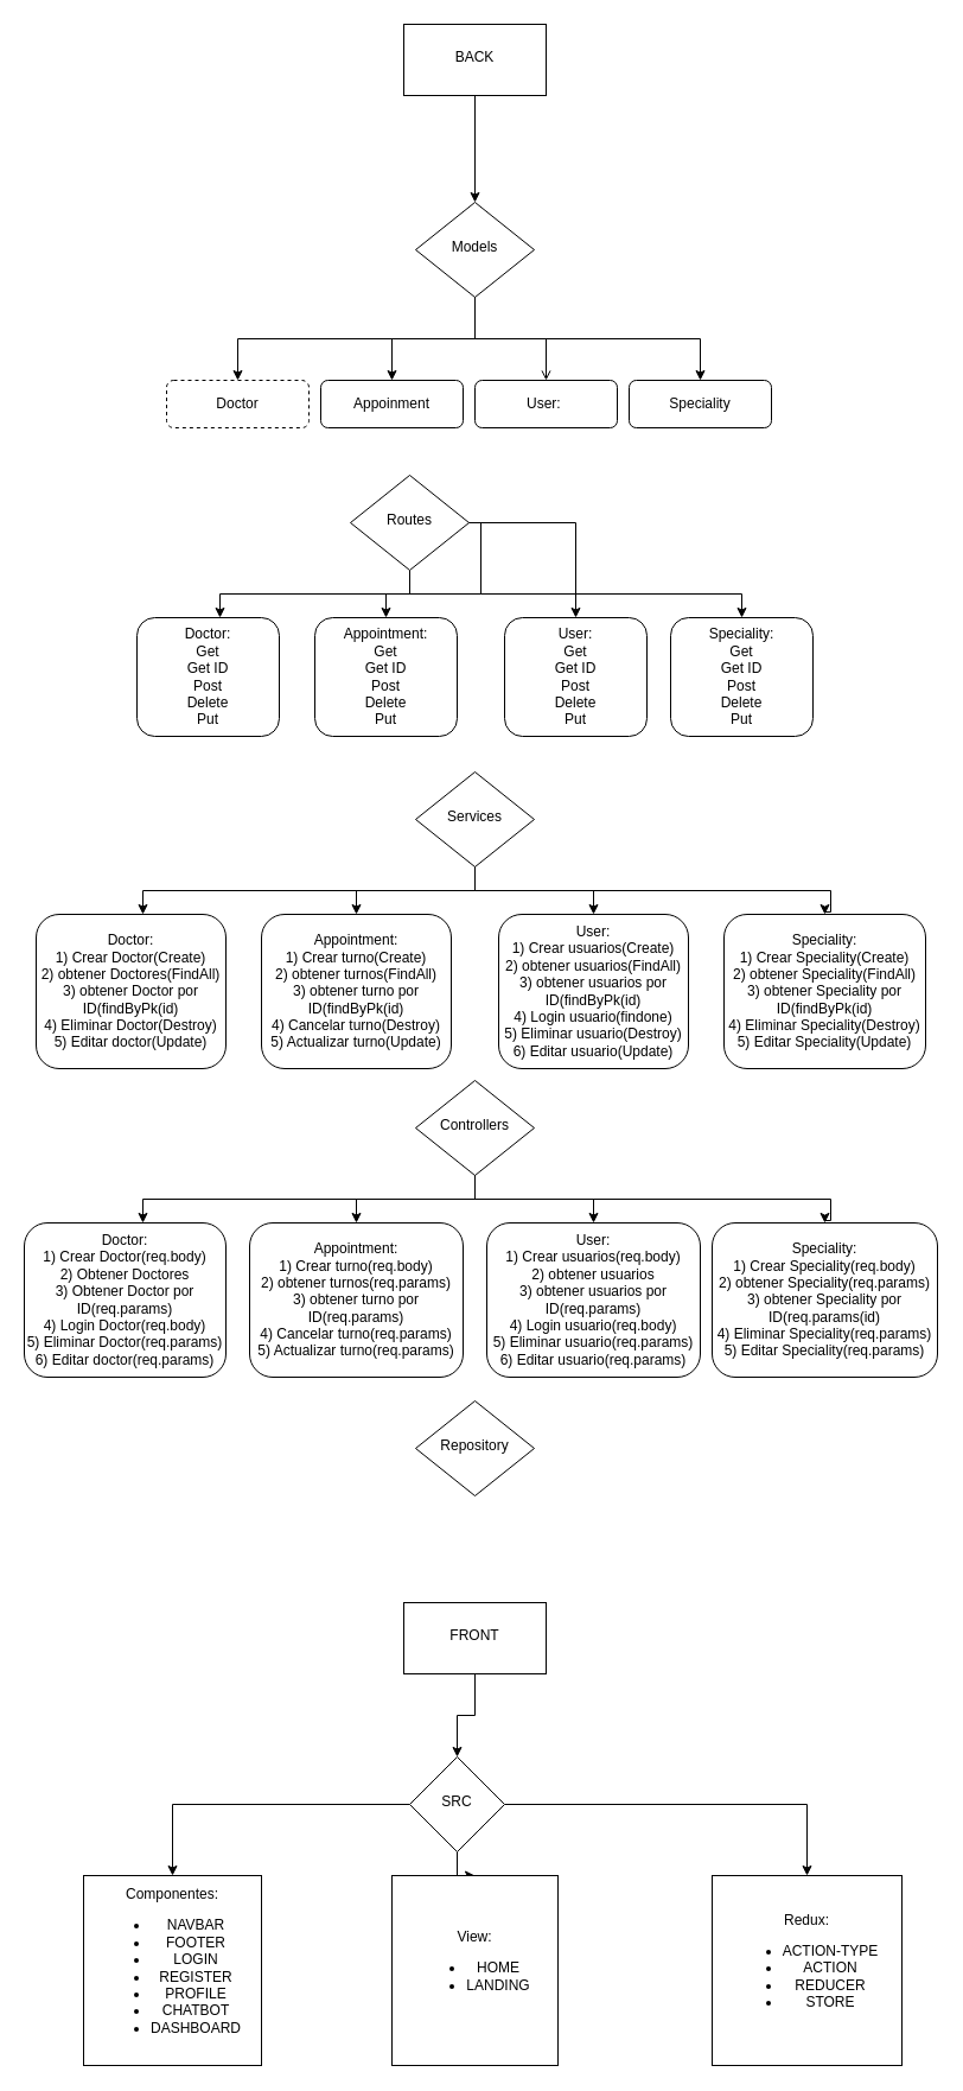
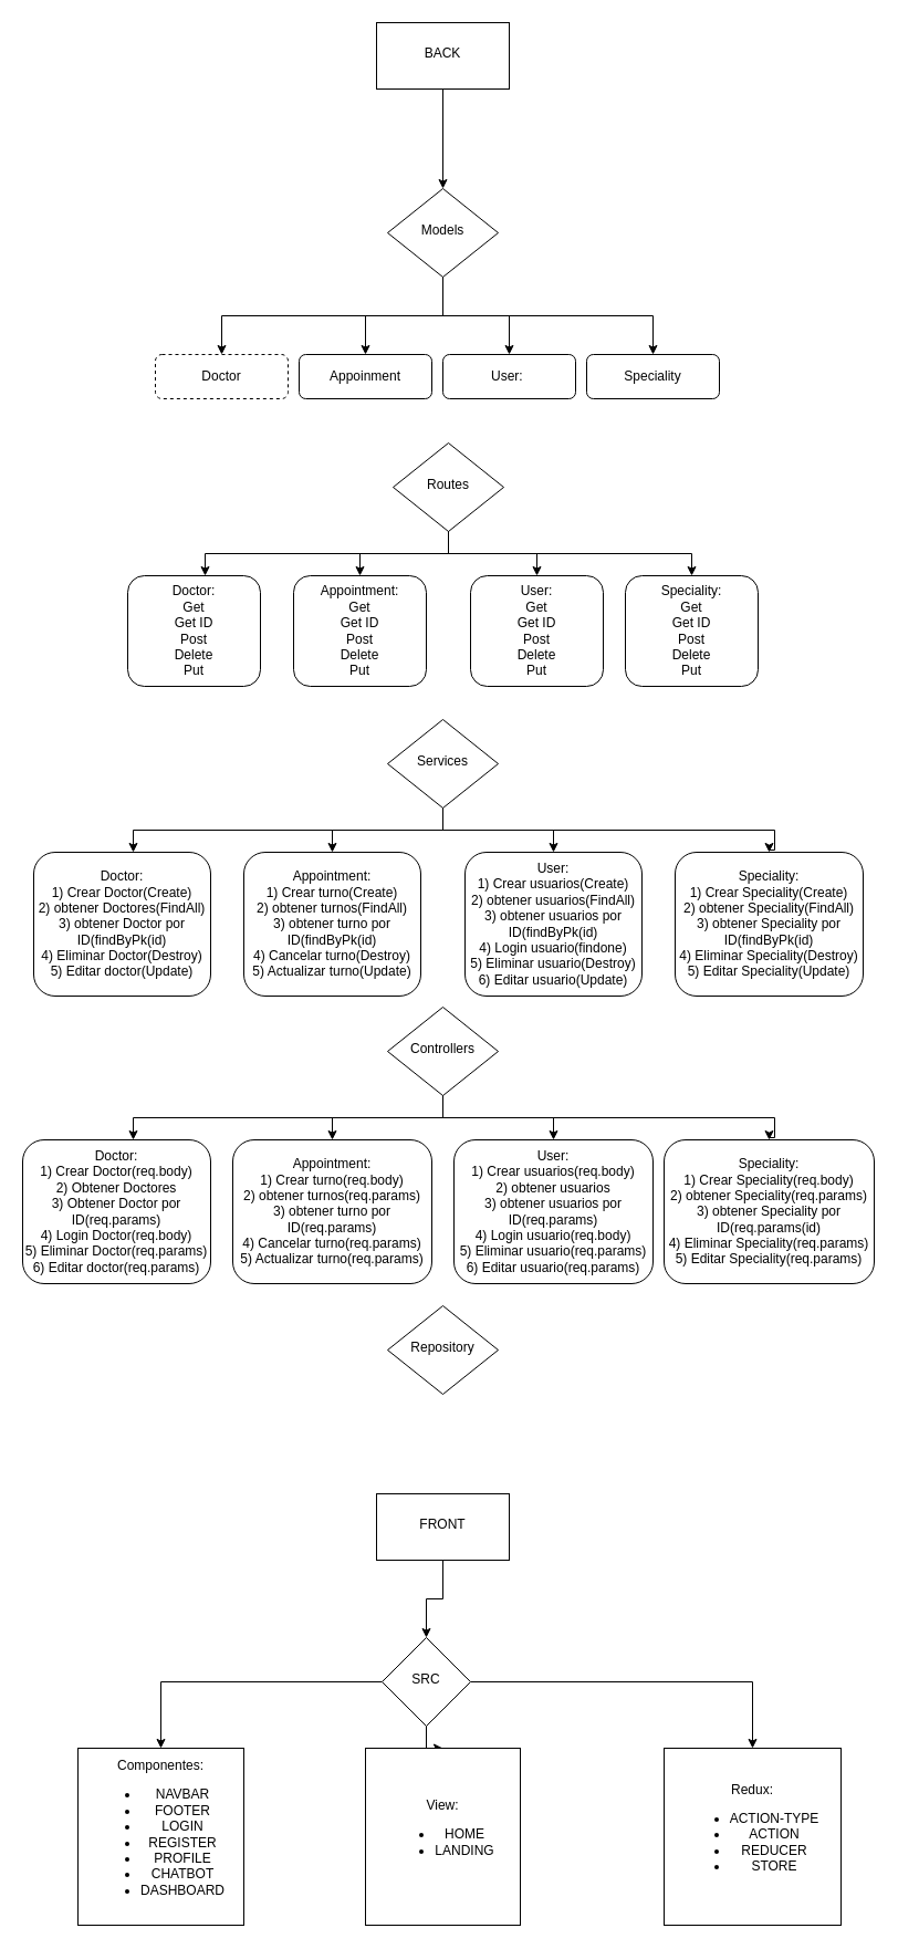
  <mxCell id="0" />
  <mxCell id="1" parent="0" />
  <mxCell id="2" value="Appoinment" style="rounded=1;whiteSpace=wrap;html=1;fontSize=12;glass=0;strokeWidth=1;shadow=0;" parent="1" vertex="1"><mxGeometry x="270" y="320" width="120" height="40" as="geometry" /></mxCell>
  <mxCell id="3" style="edgeStyle=orthogonalEdgeStyle;rounded=0;orthogonalLoop=1;jettySize=auto;html=1;entryX=0.5;entryY=0;entryDx=0;entryDy=0;" edge="1" parent="1" source="6" target="2"><mxGeometry relative="1" as="geometry" /></mxCell>
- <mxCell id="4" style="edgeStyle=orthogonalEdgeStyle;rounded=0;orthogonalLoop=1;jettySize=auto;html=1;endArrow=open;" edge="1" parent="1" source="6" target="8"><mxGeometry relative="1" as="geometry" /></mxCell>
+ <mxCell id="4" style="edgeStyle=orthogonalEdgeStyle;rounded=0;orthogonalLoop=1;jettySize=auto;html=1;" edge="1" parent="1" source="6" target="8"><mxGeometry relative="1" as="geometry" /></mxCell>
  <mxCell id="5" style="edgeStyle=orthogonalEdgeStyle;rounded=0;orthogonalLoop=1;jettySize=auto;html=1;" edge="1" parent="1" source="6" target="9"><mxGeometry relative="1" as="geometry"><Array as="points"><mxPoint x="400" y="285" /><mxPoint x="590" y="285" /></Array></mxGeometry></mxCell>
  <mxCell id="6" value="Models" style="rhombus;whiteSpace=wrap;html=1;shadow=0;fontFamily=Helvetica;fontSize=12;align=center;strokeWidth=1;spacing=6;spacingTop=-4;" parent="1" vertex="1"><mxGeometry x="350" y="170" width="100" height="80" as="geometry" /></mxCell>
  <mxCell id="7" value="Doctor" style="rounded=1;whiteSpace=wrap;html=1;fontSize=12;glass=0;strokeWidth=1;shadow=0;dashed=1;" parent="1" vertex="1"><mxGeometry x="140" y="320" width="120" height="40" as="geometry" /></mxCell>
  <mxCell id="8" value="User:&amp;nbsp;" style="rounded=1;whiteSpace=wrap;html=1;fontSize=12;glass=0;strokeWidth=1;shadow=0;" parent="1" vertex="1"><mxGeometry x="400" y="320" width="120" height="40" as="geometry" /></mxCell>
  <mxCell id="9" value="Speciality" style="rounded=1;whiteSpace=wrap;html=1;fontSize=12;glass=0;strokeWidth=1;shadow=0;" vertex="1" parent="1"><mxGeometry x="530" y="320" width="120" height="40" as="geometry" /></mxCell>
  <mxCell id="10" style="edgeStyle=orthogonalEdgeStyle;rounded=0;orthogonalLoop=1;jettySize=auto;html=1;" edge="1" parent="1" source="6" target="7"><mxGeometry relative="1" as="geometry"><Array as="points"><mxPoint x="400" y="285" /><mxPoint x="200" y="285" /></Array></mxGeometry></mxCell>
  <mxCell id="11" style="edgeStyle=orthogonalEdgeStyle;rounded=0;orthogonalLoop=1;jettySize=auto;html=1;entryX=0.5;entryY=0;entryDx=0;entryDy=0;" edge="1" parent="1" source="13" target="14"><mxGeometry relative="1" as="geometry" /></mxCell>
  <mxCell id="12" style="edgeStyle=orthogonalEdgeStyle;rounded=0;orthogonalLoop=1;jettySize=auto;html=1;" edge="1" parent="1" source="13" target="15"><mxGeometry relative="1" as="geometry" /></mxCell>
- <mxCell id="13" value="Routes" style="rhombus;whiteSpace=wrap;html=1;shadow=0;fontFamily=Helvetica;fontSize=12;align=center;strokeWidth=1;spacing=6;spacingTop=-4;" vertex="1" parent="1"><mxGeometry x="295" y="400" width="100" height="80" as="geometry" /></mxCell>
+ <mxCell id="13" value="Routes" style="rhombus;whiteSpace=wrap;html=1;shadow=0;fontFamily=Helvetica;fontSize=12;align=center;strokeWidth=1;spacing=6;spacingTop=-4;" vertex="1" parent="1"><mxGeometry x="355" y="400" width="100" height="80" as="geometry" /></mxCell>
  <mxCell id="14" value="User:&lt;div&gt;Get&lt;/div&gt;&lt;div&gt;Get ID&lt;/div&gt;&lt;div&gt;Post&lt;/div&gt;&lt;div&gt;Delete&lt;/div&gt;&lt;div&gt;Put&lt;/div&gt;" style="rounded=1;whiteSpace=wrap;html=1;fontSize=12;glass=0;strokeWidth=1;shadow=0;" vertex="1" parent="1"><mxGeometry x="425" y="520" width="120" height="100" as="geometry" /></mxCell>
  <mxCell id="15" value="Appointment:&lt;div&gt;Get&lt;/div&gt;&lt;div&gt;Get ID&lt;/div&gt;&lt;div&gt;Post&lt;/div&gt;&lt;div&gt;Delete&lt;/div&gt;&lt;div&gt;Put&lt;/div&gt;" style="rounded=1;whiteSpace=wrap;html=1;fontSize=12;glass=0;strokeWidth=1;shadow=0;" vertex="1" parent="1"><mxGeometry x="265" y="520" width="120" height="100" as="geometry" /></mxCell>
  <mxCell id="16" value="Doctor:&lt;div&gt;Get&lt;/div&gt;&lt;div&gt;Get ID&lt;/div&gt;&lt;div&gt;Post&lt;/div&gt;&lt;div&gt;Delete&lt;/div&gt;&lt;div&gt;Put&lt;/div&gt;" style="rounded=1;whiteSpace=wrap;html=1;fontSize=12;glass=0;strokeWidth=1;shadow=0;" vertex="1" parent="1"><mxGeometry x="115" y="520" width="120" height="100" as="geometry" /></mxCell>
  <mxCell id="17" value="Speciality:&lt;div&gt;&lt;span style=&quot;background-color: initial;&quot;&gt;Get&lt;/span&gt;&lt;br&gt;&lt;/div&gt;&lt;div&gt;Get ID&lt;/div&gt;&lt;div&gt;Post&lt;/div&gt;&lt;div&gt;Delete&lt;/div&gt;&lt;div&gt;Put&lt;/div&gt;" style="rounded=1;whiteSpace=wrap;html=1;fontSize=12;glass=0;strokeWidth=1;shadow=0;" vertex="1" parent="1"><mxGeometry x="565" y="520" width="120" height="100" as="geometry" /></mxCell>
  <mxCell id="18" style="edgeStyle=orthogonalEdgeStyle;rounded=0;orthogonalLoop=1;jettySize=auto;html=1;" edge="1" parent="1" source="13" target="17"><mxGeometry relative="1" as="geometry"><Array as="points"><mxPoint x="405" y="500" /><mxPoint x="625" y="500" /></Array></mxGeometry></mxCell>
  <mxCell id="19" style="edgeStyle=orthogonalEdgeStyle;rounded=0;orthogonalLoop=1;jettySize=auto;html=1;" edge="1" parent="1" source="13" target="16"><mxGeometry relative="1" as="geometry"><Array as="points"><mxPoint x="405" y="500" /><mxPoint x="185" y="500" /></Array></mxGeometry></mxCell>
  <mxCell id="20" style="edgeStyle=orthogonalEdgeStyle;rounded=0;orthogonalLoop=1;jettySize=auto;html=1;entryX=0.5;entryY=0;entryDx=0;entryDy=0;" edge="1" parent="1" source="23" target="24"><mxGeometry relative="1" as="geometry" /></mxCell>
  <mxCell id="21" style="edgeStyle=orthogonalEdgeStyle;rounded=0;orthogonalLoop=1;jettySize=auto;html=1;entryX=0.5;entryY=0;entryDx=0;entryDy=0;" edge="1" parent="1" source="23" target="25"><mxGeometry relative="1" as="geometry" /></mxCell>
  <mxCell id="22" style="edgeStyle=orthogonalEdgeStyle;rounded=0;orthogonalLoop=1;jettySize=auto;html=1;" edge="1" parent="1" source="23" target="26"><mxGeometry relative="1" as="geometry"><Array as="points"><mxPoint x="400" y="750" /><mxPoint x="120" y="750" /></Array></mxGeometry></mxCell>
  <mxCell id="23" value="Services" style="rhombus;whiteSpace=wrap;html=1;shadow=0;fontFamily=Helvetica;fontSize=12;align=center;strokeWidth=1;spacing=6;spacingTop=-4;" vertex="1" parent="1"><mxGeometry x="350" y="650" width="100" height="80" as="geometry" /></mxCell>
  <mxCell id="24" value="User:&lt;div&gt;1) Crear usuarios(Create)&lt;/div&gt;&lt;div&gt;2) obtener usuarios(FindAll)&lt;/div&gt;&lt;div&gt;3) obtener usuarios por ID(findByPk(id)&lt;/div&gt;&lt;div&gt;4) Login usuario(findone)&lt;/div&gt;&lt;div&gt;5) Eliminar usuario(Destroy)&lt;/div&gt;&lt;div&gt;6) Editar usuario(Update)&lt;/div&gt;" style="rounded=1;whiteSpace=wrap;html=1;fontSize=12;glass=0;strokeWidth=1;shadow=0;" vertex="1" parent="1"><mxGeometry x="420" y="770" width="160" height="130" as="geometry" /></mxCell>
  <mxCell id="25" value="Appointment:&lt;div&gt;1) Crear turno(Create)&lt;/div&gt;&lt;div&gt;2) obtener turnos(FindAll)&lt;/div&gt;&lt;div&gt;3) obtener turno por ID(findByPk(id)&lt;/div&gt;&lt;div&gt;&lt;span style=&quot;background-color: initial;&quot;&gt;4) Cancelar turno(Destroy)&lt;/span&gt;&lt;br&gt;&lt;/div&gt;&lt;div&gt;5) Actualizar turno(Update)&lt;/div&gt;" style="rounded=1;whiteSpace=wrap;html=1;fontSize=12;glass=0;strokeWidth=1;shadow=0;" vertex="1" parent="1"><mxGeometry x="220" y="770" width="160" height="130" as="geometry" /></mxCell>
  <mxCell id="26" value="Doctor:&lt;div&gt;1) Crear Doctor(Create)&lt;/div&gt;&lt;div&gt;2) obtener Doctores(FindAll)&lt;/div&gt;&lt;div&gt;3) obtener Doctor por ID(findByPk(id)&lt;/div&gt;&lt;div&gt;4) Eliminar Doctor(Destroy)&lt;/div&gt;&lt;div&gt;5) Editar doctor(Update)&lt;/div&gt;" style="rounded=1;whiteSpace=wrap;html=1;fontSize=12;glass=0;strokeWidth=1;shadow=0;" vertex="1" parent="1"><mxGeometry x="30" y="770" width="160" height="130" as="geometry" /></mxCell>
  <mxCell id="27" value="Speciality:&lt;div&gt;1) Crear Speciality(Create)&lt;/div&gt;&lt;div&gt;2) obtener Speciality(FindAll)&lt;/div&gt;&lt;div&gt;3) obtener Speciality por ID(findByPk(id)&lt;/div&gt;&lt;div&gt;4) Eliminar Speciality(Destroy)&lt;/div&gt;&lt;div&gt;5) Editar Speciality(Update)&lt;/div&gt;" style="rounded=1;whiteSpace=wrap;html=1;fontSize=12;glass=0;strokeWidth=1;shadow=0;" vertex="1" parent="1"><mxGeometry x="610" y="770" width="170" height="130" as="geometry" /></mxCell>
  <mxCell id="28" style="edgeStyle=orthogonalEdgeStyle;rounded=0;orthogonalLoop=1;jettySize=auto;html=1;" edge="1" parent="1" source="23" target="27"><mxGeometry relative="1" as="geometry"><Array as="points"><mxPoint x="400" y="750" /><mxPoint x="700" y="750" /><mxPoint x="700" y="768" /><mxPoint x="695" y="768" /></Array></mxGeometry></mxCell>
  <mxCell id="29" style="edgeStyle=orthogonalEdgeStyle;rounded=0;orthogonalLoop=1;jettySize=auto;html=1;entryX=0.5;entryY=0;entryDx=0;entryDy=0;" edge="1" parent="1" source="32" target="33"><mxGeometry relative="1" as="geometry" /></mxCell>
  <mxCell id="30" style="edgeStyle=orthogonalEdgeStyle;rounded=0;orthogonalLoop=1;jettySize=auto;html=1;entryX=0.5;entryY=0;entryDx=0;entryDy=0;" edge="1" parent="1" source="32" target="34"><mxGeometry relative="1" as="geometry" /></mxCell>
  <mxCell id="31" style="edgeStyle=orthogonalEdgeStyle;rounded=0;orthogonalLoop=1;jettySize=auto;html=1;" edge="1" parent="1" source="32" target="35"><mxGeometry relative="1" as="geometry"><Array as="points"><mxPoint x="400" y="1010" /><mxPoint x="120" y="1010" /></Array></mxGeometry></mxCell>
  <mxCell id="32" value="Controllers" style="rhombus;whiteSpace=wrap;html=1;shadow=0;fontFamily=Helvetica;fontSize=12;align=center;strokeWidth=1;spacing=6;spacingTop=-4;" vertex="1" parent="1"><mxGeometry x="350" y="910" width="100" height="80" as="geometry" /></mxCell>
  <mxCell id="33" value="User:&lt;div&gt;1) Crear usuarios(req.body)&lt;/div&gt;&lt;div&gt;2) obtener usuarios&lt;/div&gt;&lt;div&gt;3) obtener usuarios por ID(req.params)&lt;/div&gt;&lt;div&gt;4) Login usuario(req.body)&lt;/div&gt;&lt;div&gt;5) Eliminar usuario(req.params)&lt;/div&gt;&lt;div&gt;6) Editar usuario(req.params)&lt;/div&gt;" style="rounded=1;whiteSpace=wrap;html=1;fontSize=12;glass=0;strokeWidth=1;shadow=0;" vertex="1" parent="1"><mxGeometry x="410" y="1030" width="180" height="130" as="geometry" /></mxCell>
  <mxCell id="34" value="Appointment:&lt;div&gt;1) Crear turno(req.body)&lt;/div&gt;&lt;div&gt;2) obtener turnos(req.params)&lt;/div&gt;&lt;div&gt;3) obtener turno por ID(req.params)&lt;/div&gt;&lt;div&gt;&lt;span style=&quot;background-color: initial;&quot;&gt;4) Cancelar turno(&lt;/span&gt;req.params&lt;span style=&quot;background-color: initial;&quot;&gt;)&lt;/span&gt;&lt;br&gt;&lt;/div&gt;&lt;div&gt;5) Actualizar turno(req.params)&lt;/div&gt;" style="rounded=1;whiteSpace=wrap;html=1;fontSize=12;glass=0;strokeWidth=1;shadow=0;" vertex="1" parent="1"><mxGeometry x="210" y="1030" width="180" height="130" as="geometry" /></mxCell>
  <mxCell id="35" value="Doctor:&lt;div&gt;1) Crear Doctor(req.body)&lt;/div&gt;&lt;div&gt;2) Obtener Doctores&lt;/div&gt;&lt;div&gt;3) Obtener Doctor por ID(req.params)&lt;/div&gt;&lt;div&gt;4) Login Doctor(req.body)&lt;/div&gt;&lt;div&gt;5) Eliminar Doctor(req.params)&lt;/div&gt;&lt;div&gt;6) Editar doctor(req.params)&lt;/div&gt;" style="rounded=1;whiteSpace=wrap;html=1;fontSize=12;glass=0;strokeWidth=1;shadow=0;" vertex="1" parent="1"><mxGeometry x="20" y="1030" width="170" height="130" as="geometry" /></mxCell>
  <mxCell id="36" value="Speciality:&lt;div&gt;1) Crear Speciality(req.body)&lt;/div&gt;&lt;div&gt;2) obtener Speciality(req.params)&lt;/div&gt;&lt;div&gt;3) obtener Speciality por ID(req.params(id)&lt;/div&gt;&lt;div&gt;4) Eliminar Speciality(req.params)&lt;/div&gt;&lt;div&gt;5) Editar Speciality(req.params)&lt;/div&gt;" style="rounded=1;whiteSpace=wrap;html=1;fontSize=12;glass=0;strokeWidth=1;shadow=0;" vertex="1" parent="1"><mxGeometry x="600" y="1030" width="190" height="130" as="geometry" /></mxCell>
  <mxCell id="37" style="edgeStyle=orthogonalEdgeStyle;rounded=0;orthogonalLoop=1;jettySize=auto;html=1;" edge="1" parent="1" source="32" target="36"><mxGeometry relative="1" as="geometry"><Array as="points"><mxPoint x="400" y="1010" /><mxPoint x="700" y="1010" /><mxPoint x="700" y="1028" /><mxPoint x="695" y="1028" /></Array></mxGeometry></mxCell>
  <mxCell id="38" value="Repository" style="rhombus;whiteSpace=wrap;html=1;shadow=0;fontFamily=Helvetica;fontSize=12;align=center;strokeWidth=1;spacing=6;spacingTop=-4;" vertex="1" parent="1"><mxGeometry x="350" y="1180" width="100" height="80" as="geometry" /></mxCell>
  <mxCell id="39" style="edgeStyle=orthogonalEdgeStyle;rounded=0;orthogonalLoop=1;jettySize=auto;html=1;" edge="1" parent="1" source="40" target="6"><mxGeometry relative="1" as="geometry" /></mxCell>
  <mxCell id="40" value="BACK" style="whiteSpace=wrap;html=1;shadow=0;strokeWidth=1;spacing=6;spacingTop=-4;" vertex="1" parent="1"><mxGeometry x="340" y="20" width="120" height="60" as="geometry" /></mxCell>
  <mxCell id="41" value="" style="edgeStyle=orthogonalEdgeStyle;rounded=0;orthogonalLoop=1;jettySize=auto;html=1;" edge="1" parent="1" source="42" target="46"><mxGeometry relative="1" as="geometry" /></mxCell>
  <mxCell id="42" value="FRONT" style="whiteSpace=wrap;html=1;shadow=0;strokeWidth=1;spacing=6;spacingTop=-4;" vertex="1" parent="1"><mxGeometry x="340" y="1350" width="120" height="60" as="geometry" /></mxCell>
  <mxCell id="43" value="" style="edgeStyle=orthogonalEdgeStyle;rounded=0;orthogonalLoop=1;jettySize=auto;html=1;" edge="1" parent="1" source="46" target="47"><mxGeometry relative="1" as="geometry" /></mxCell>
  <mxCell id="44" value="" style="edgeStyle=orthogonalEdgeStyle;rounded=0;orthogonalLoop=1;jettySize=auto;html=1;" edge="1" parent="1" source="46" target="48"><mxGeometry relative="1" as="geometry" /></mxCell>
  <mxCell id="45" value="" style="edgeStyle=orthogonalEdgeStyle;rounded=0;orthogonalLoop=1;jettySize=auto;html=1;" edge="1" parent="1" source="46" target="49"><mxGeometry relative="1" as="geometry" /></mxCell>
  <mxCell id="46" value="SRC" style="rhombus;whiteSpace=wrap;html=1;shadow=0;strokeWidth=1;spacing=6;spacingTop=-4;" vertex="1" parent="1"><mxGeometry x="345" y="1480" width="80" height="80" as="geometry" /></mxCell>
  <mxCell id="47" value="Componentes:&lt;div&gt;&lt;ul&gt;&lt;li&gt;&lt;span style=&quot;background-color: initial;&quot;&gt;NAVBAR&lt;/span&gt;&lt;br&gt;&lt;/li&gt;&lt;li&gt;FOOTER&lt;/li&gt;&lt;li&gt;LOGIN&lt;/li&gt;&lt;li&gt;REGISTER&lt;/li&gt;&lt;li&gt;PROFILE&lt;/li&gt;&lt;li&gt;CHATBOT&lt;/li&gt;&lt;li&gt;DASHBOARD&lt;/li&gt;&lt;/ul&gt;&lt;/div&gt;" style="whiteSpace=wrap;html=1;shadow=0;strokeWidth=1;spacing=6;spacingTop=-4;" vertex="1" parent="1"><mxGeometry x="70" y="1580" width="150" height="160" as="geometry" /></mxCell>
  <mxCell id="48" value="View:&lt;div&gt;&lt;ul&gt;&lt;li&gt;HOME&lt;/li&gt;&lt;li&gt;LANDING&lt;/li&gt;&lt;/ul&gt;&lt;/div&gt;" style="whiteSpace=wrap;html=1;shadow=0;strokeWidth=1;spacing=6;spacingTop=-4;" vertex="1" parent="1"><mxGeometry x="330" y="1580" width="140" height="160" as="geometry" /></mxCell>
  <mxCell id="49" value="Redux:&lt;div&gt;&lt;ul&gt;&lt;li&gt;ACTION-TYPE&lt;/li&gt;&lt;li&gt;ACTION&lt;/li&gt;&lt;li&gt;REDUCER&lt;/li&gt;&lt;li&gt;STORE&lt;/li&gt;&lt;/ul&gt;&lt;/div&gt;" style="whiteSpace=wrap;html=1;shadow=0;strokeWidth=1;spacing=6;spacingTop=-4;" vertex="1" parent="1"><mxGeometry x="600" y="1580" width="160" height="160" as="geometry" /></mxCell>
